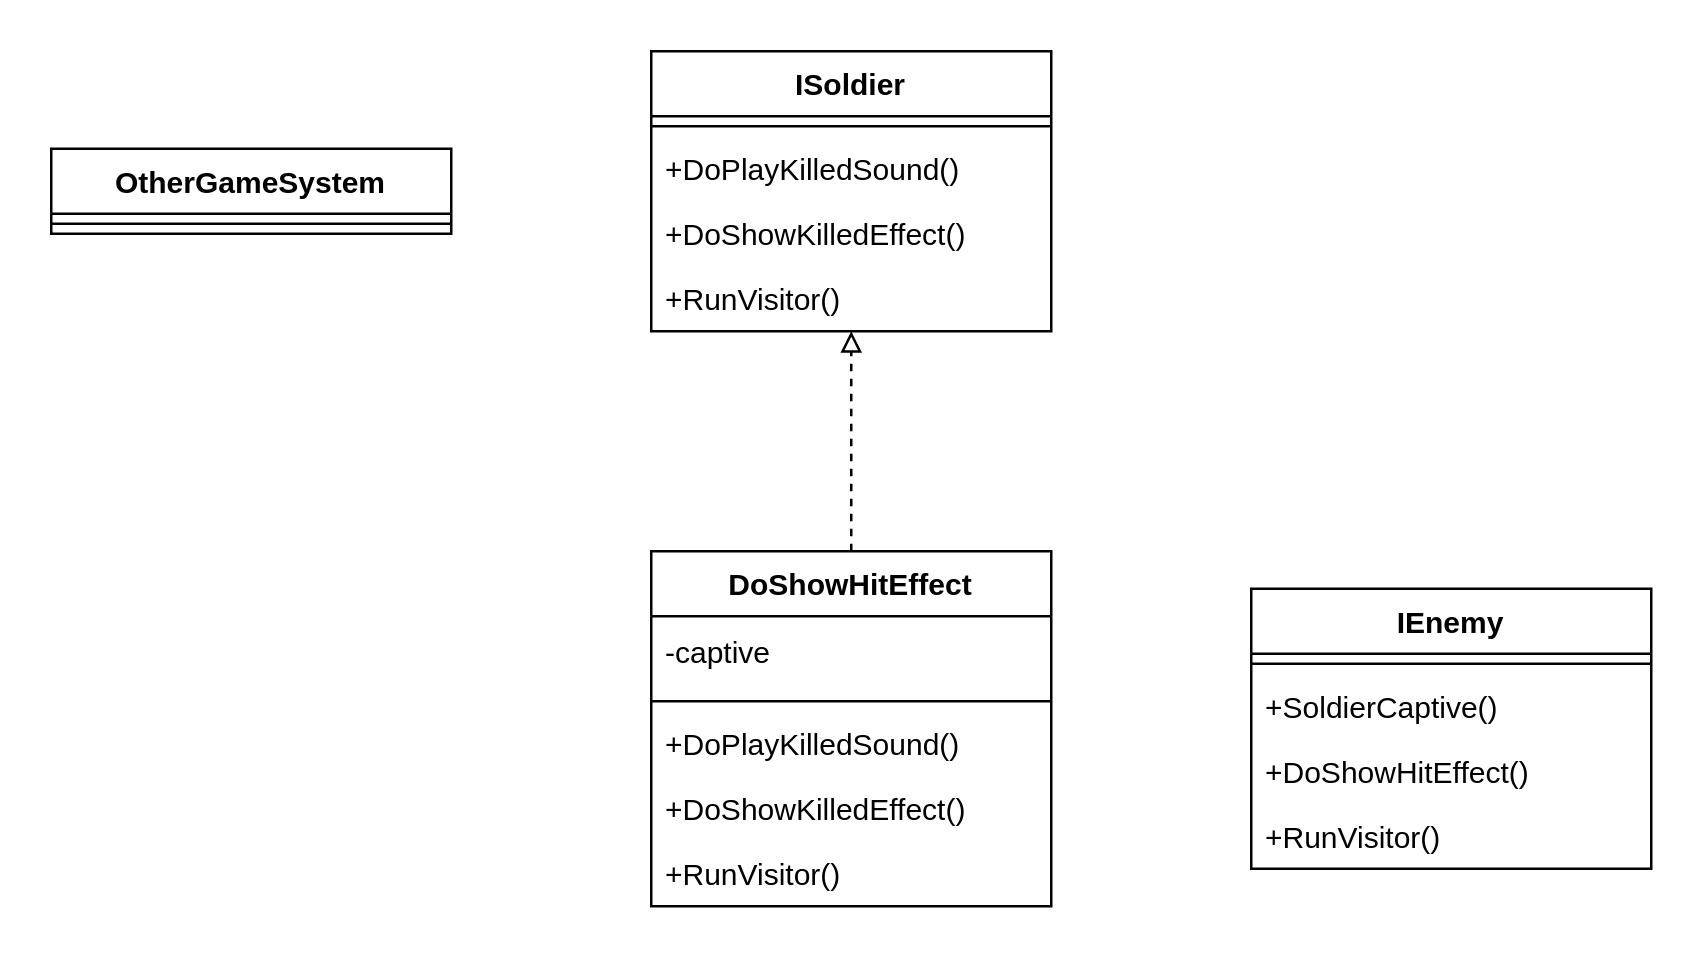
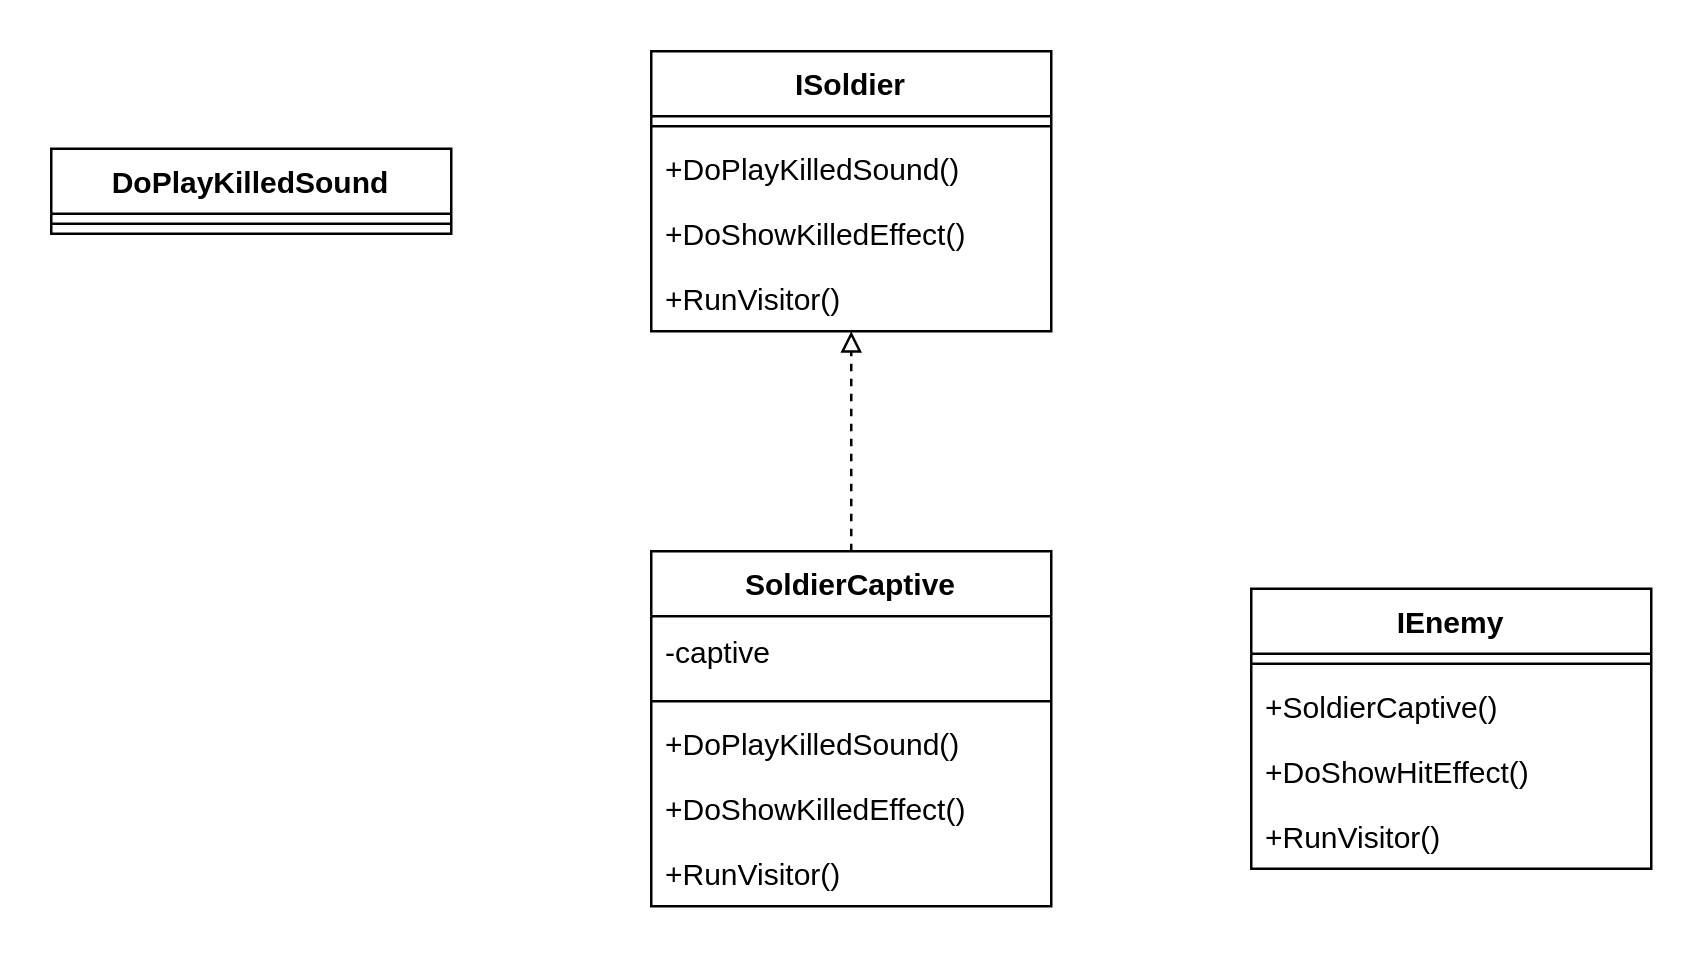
  <mxCell id="0" />
  <mxCell id="1" parent="0" />
  <mxCell id="2" value="ISoldier" style="swimlane;fontStyle=1;align=center;verticalAlign=top;childLayout=stackLayout;horizontal=1;startSize=26;horizontalStack=0;resizeParent=1;resizeParentMax=0;resizeLast=0;collapsible=1;marginBottom=0;whiteSpace=wrap;html=1;" vertex="1" parent="1"><mxGeometry x="260" y="20" width="160" height="112" as="geometry" /></mxCell>
  <mxCell id="3" value="" style="line;strokeWidth=1;fillColor=none;align=left;verticalAlign=middle;spacingTop=-1;spacingLeft=3;spacingRight=3;rotatable=0;labelPosition=right;points=[];portConstraint=eastwest;strokeColor=inherit;" vertex="1" parent="2"><mxGeometry y="26" width="160" height="8" as="geometry" /></mxCell>
  <mxCell id="4" value="+DoPlayKilledSound()" style="text;strokeColor=none;fillColor=none;align=left;verticalAlign=top;spacingLeft=4;spacingRight=4;overflow=hidden;rotatable=0;points=[[0,0.5],[1,0.5]];portConstraint=eastwest;whiteSpace=wrap;html=1;" vertex="1" parent="2"><mxGeometry y="34" width="160" height="26" as="geometry" /></mxCell>
  <mxCell id="5" value="+DoShowKilledEffect()" style="text;strokeColor=none;fillColor=none;align=left;verticalAlign=top;spacingLeft=4;spacingRight=4;overflow=hidden;rotatable=0;points=[[0,0.5],[1,0.5]];portConstraint=eastwest;whiteSpace=wrap;html=1;" vertex="1" parent="2"><mxGeometry y="60" width="160" height="26" as="geometry" /></mxCell>
  <mxCell id="6" value="+RunVisitor()" style="text;strokeColor=none;fillColor=none;align=left;verticalAlign=top;spacingLeft=4;spacingRight=4;overflow=hidden;rotatable=0;points=[[0,0.5],[1,0.5]];portConstraint=eastwest;whiteSpace=wrap;html=1;" vertex="1" parent="2"><mxGeometry y="86" width="160" height="26" as="geometry" /></mxCell>
  <mxCell id="7" style="edgeStyle=none;rounded=0;orthogonalLoop=1;jettySize=auto;html=1;endArrow=block;endFill=0;dashed=1;" edge="1" parent="1" source="8" target="2"><mxGeometry relative="1" as="geometry" /></mxCell>
- <mxCell id="8" value="DoShowHitEffect" style="swimlane;fontStyle=1;align=center;verticalAlign=top;childLayout=stackLayout;horizontal=1;startSize=26;horizontalStack=0;resizeParent=1;resizeParentMax=0;resizeLast=0;collapsible=1;marginBottom=0;whiteSpace=wrap;html=1;" vertex="1" parent="1"><mxGeometry x="260" y="220" width="160" height="142" as="geometry" /></mxCell>
+ <mxCell id="8" value="SoldierCaptive" style="swimlane;fontStyle=1;align=center;verticalAlign=top;childLayout=stackLayout;horizontal=1;startSize=26;horizontalStack=0;resizeParent=1;resizeParentMax=0;resizeLast=0;collapsible=1;marginBottom=0;whiteSpace=wrap;html=1;" vertex="1" parent="1"><mxGeometry x="260" y="220" width="160" height="142" as="geometry" /></mxCell>
  <mxCell id="9" value="-captive" style="text;html=1;strokeColor=none;fillColor=none;align=left;verticalAlign=middle;whiteSpace=wrap;rounded=0;spacingRight=4;spacingLeft=4;" vertex="1" parent="8"><mxGeometry y="26" width="160" height="30" as="geometry" /></mxCell>
  <mxCell id="10" value="" style="line;strokeWidth=1;fillColor=none;align=left;verticalAlign=middle;spacingTop=-1;spacingLeft=3;spacingRight=3;rotatable=0;labelPosition=right;points=[];portConstraint=eastwest;strokeColor=inherit;" vertex="1" parent="8"><mxGeometry y="56" width="160" height="8" as="geometry" /></mxCell>
  <mxCell id="11" value="+DoPlayKilledSound()" style="text;strokeColor=none;fillColor=none;align=left;verticalAlign=top;spacingLeft=4;spacingRight=4;overflow=hidden;rotatable=0;points=[[0,0.5],[1,0.5]];portConstraint=eastwest;whiteSpace=wrap;html=1;" vertex="1" parent="8"><mxGeometry y="64" width="160" height="26" as="geometry" /></mxCell>
  <mxCell id="12" value="+DoShowKilledEffect()" style="text;strokeColor=none;fillColor=none;align=left;verticalAlign=top;spacingLeft=4;spacingRight=4;overflow=hidden;rotatable=0;points=[[0,0.5],[1,0.5]];portConstraint=eastwest;whiteSpace=wrap;html=1;" vertex="1" parent="8"><mxGeometry y="90" width="160" height="26" as="geometry" /></mxCell>
  <mxCell id="13" value="+RunVisitor()" style="text;strokeColor=none;fillColor=none;align=left;verticalAlign=top;spacingLeft=4;spacingRight=4;overflow=hidden;rotatable=0;points=[[0,0.5],[1,0.5]];portConstraint=eastwest;whiteSpace=wrap;html=1;" vertex="1" parent="8"><mxGeometry y="116" width="160" height="26" as="geometry" /></mxCell>
  <mxCell id="14" value="IEnemy" style="swimlane;fontStyle=1;align=center;verticalAlign=top;childLayout=stackLayout;horizontal=1;startSize=26;horizontalStack=0;resizeParent=1;resizeParentMax=0;resizeLast=0;collapsible=1;marginBottom=0;whiteSpace=wrap;html=1;" vertex="1" parent="1"><mxGeometry x="500" y="235" width="160" height="112" as="geometry" /></mxCell>
  <mxCell id="15" value="" style="line;strokeWidth=1;fillColor=none;align=left;verticalAlign=middle;spacingTop=-1;spacingLeft=3;spacingRight=3;rotatable=0;labelPosition=right;points=[];portConstraint=eastwest;strokeColor=inherit;" vertex="1" parent="14"><mxGeometry y="26" width="160" height="8" as="geometry" /></mxCell>
  <mxCell id="16" value="+SoldierCaptive()" style="text;strokeColor=none;fillColor=none;align=left;verticalAlign=top;spacingLeft=4;spacingRight=4;overflow=hidden;rotatable=0;points=[[0,0.5],[1,0.5]];portConstraint=eastwest;whiteSpace=wrap;html=1;" vertex="1" parent="14"><mxGeometry y="34" width="160" height="26" as="geometry" /></mxCell>
  <mxCell id="17" value="+DoShowHitEffect()" style="text;strokeColor=none;fillColor=none;align=left;verticalAlign=top;spacingLeft=4;spacingRight=4;overflow=hidden;rotatable=0;points=[[0,0.5],[1,0.5]];portConstraint=eastwest;whiteSpace=wrap;html=1;" vertex="1" parent="14"><mxGeometry y="60" width="160" height="26" as="geometry" /></mxCell>
  <mxCell id="18" value="+RunVisitor()" style="text;strokeColor=none;fillColor=none;align=left;verticalAlign=top;spacingLeft=4;spacingRight=4;overflow=hidden;rotatable=0;points=[[0,0.5],[1,0.5]];portConstraint=eastwest;whiteSpace=wrap;html=1;" vertex="1" parent="14"><mxGeometry y="86" width="160" height="26" as="geometry" /></mxCell>
- <mxCell id="19" value="OtherGameSystem" style="swimlane;fontStyle=1;align=center;verticalAlign=top;childLayout=stackLayout;horizontal=1;startSize=26;horizontalStack=0;resizeParent=1;resizeParentMax=0;resizeLast=0;collapsible=1;marginBottom=0;whiteSpace=wrap;html=1;" vertex="1" parent="1"><mxGeometry x="20" y="59" width="160" height="34" as="geometry" /></mxCell>
+ <mxCell id="19" value="DoPlayKilledSound" style="swimlane;fontStyle=1;align=center;verticalAlign=top;childLayout=stackLayout;horizontal=1;startSize=26;horizontalStack=0;resizeParent=1;resizeParentMax=0;resizeLast=0;collapsible=1;marginBottom=0;whiteSpace=wrap;html=1;" vertex="1" parent="1"><mxGeometry x="20" y="59" width="160" height="34" as="geometry" /></mxCell>
  <mxCell id="20" value="" style="line;strokeWidth=1;fillColor=none;align=left;verticalAlign=middle;spacingTop=-1;spacingLeft=3;spacingRight=3;rotatable=0;labelPosition=right;points=[];portConstraint=eastwest;strokeColor=inherit;" vertex="1" parent="19"><mxGeometry y="26" width="160" height="8" as="geometry" /></mxCell>
